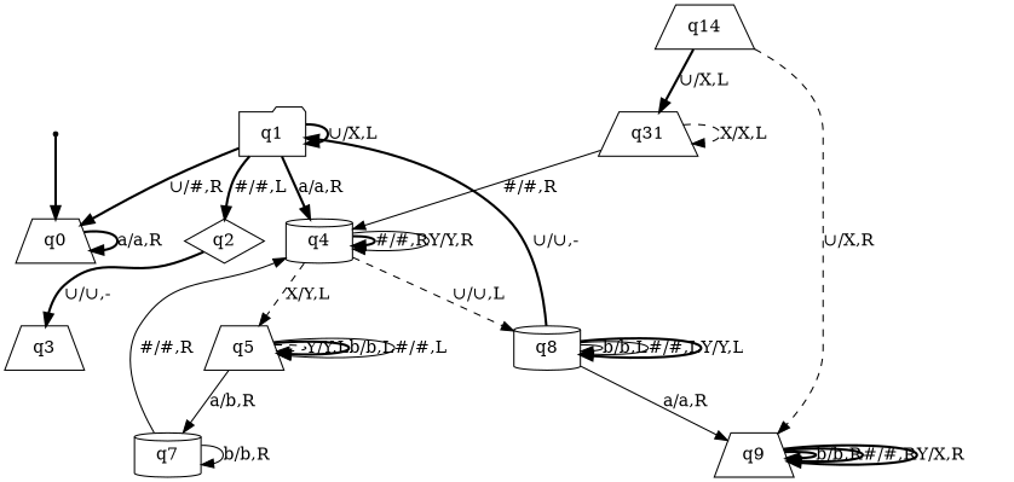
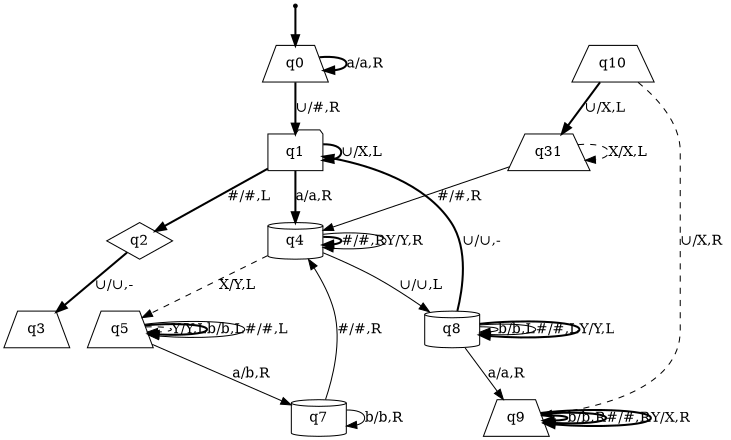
  digraph {
    rankdir=TB
    node [shape=trapezium]
    edge [style=bold]
    ini [shape=point]
    q0
    q1 [shape=folder]
    q2 [shape=diamond]
    q4 [shape=cylinder]
    q3
    q8 [shape=cylinder]
    q5
    q9
    q7 [shape=cylinder]
-   q10 [label=q14]
+   q10
    n12 [label=q31]
    ini -> q0
    q0 -> q0 [label="a/a,R"]
-   q1 -> q0 [label="∪/#,R"]
+   q0 -> q1 [label="∪/#,R"]
    q1 -> q1 [label="∪/X,L"]
    q1 -> q2 [label="#/#,L"]
    q1 -> q4 [label="a/a,R"]
    q2 -> q3 [label="∪/∪,-"]
    q4 -> q4 [label="#/#,R"]
    q4 -> q4 [label="Y/Y,R" style=solid]
-   q4 -> q8 [label="∪/∪,L" style=dashed]
+   q4 -> q8 [label="∪/∪,L" style=solid]
    q4 -> q5 [label="X/Y,L" style=dashed]
    q8 -> q1 [label="∪/∪,-"]
    q8 -> q8 [label="b/b,L" style=solid]
    q8 -> q8 [label="#/#,L" style=solid]
    q8 -> q8 [label="Y/Y,L"]
    q8 -> q9 [label="a/a,R" style=solid]
    q5 -> q5 [label="Y/Y,L" style=dashed]
    q5 -> q5 [label="b/b,L"]
    q5 -> q5 [label="#/#,L" style=solid]
    q5 -> q7 [label="a/b,R" style=solid]
    q9 -> q9 [label="b/b,R"]
    q9 -> q9 [label="#/#,R"]
    q9 -> q9 [label="Y/X,R"]
    q7 -> q4 [label="#/#,R" style=solid]
    q7 -> q7 [label="b/b,R" style=solid]
    q10 -> q9 [label="∪/X,R" style=dashed]
    q10 -> n12 [label="∪/X,L"]
    n12 -> q4 [label="#/#,R" style=solid]
    n12 -> n12 [label="X/X,L" style=dashed]
  }
